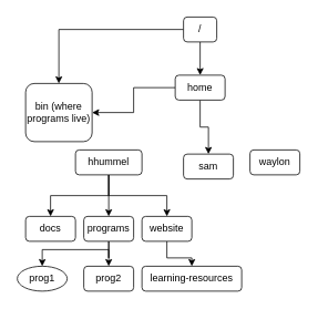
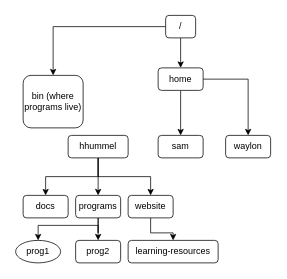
  <mxCell id="0" />
  <mxCell id="1" parent="0" />
  <mxCell id="2" style="edgeStyle=orthogonalEdgeStyle;rounded=0;orthogonalLoop=1;jettySize=auto;html=1;entryX=0.5;entryY=0;entryDx=0;entryDy=0;" edge="1" parent="1" source="4" target="7"><mxGeometry relative="1" as="geometry" /></mxCell>
  <mxCell id="3" style="edgeStyle=orthogonalEdgeStyle;rounded=0;orthogonalLoop=1;jettySize=auto;html=1;" edge="1" parent="1" source="4" target="20"><mxGeometry relative="1" as="geometry" /></mxCell>
  <mxCell id="4" value="&lt;div&gt;/&lt;/div&gt;" style="rounded=1;whiteSpace=wrap;html=1;" vertex="1" parent="1"><mxGeometry x="220" y="20" width="40" height="30" as="geometry" /></mxCell>
- <mxCell id="5" style="edgeStyle=orthogonalEdgeStyle;rounded=0;orthogonalLoop=1;jettySize=auto;html=1;" edge="1" parent="1" source="7" target="20"><mxGeometry relative="1" as="geometry" /></mxCell>
+ <mxCell id="5" style="edgeStyle=orthogonalEdgeStyle;rounded=0;orthogonalLoop=1;jettySize=auto;html=1;entryX=0.5;entryY=0;entryDx=0;entryDy=0;" edge="1" parent="1" source="7" target="13"><mxGeometry relative="1" as="geometry" /></mxCell>
  <mxCell id="6" style="edgeStyle=orthogonalEdgeStyle;rounded=0;orthogonalLoop=1;jettySize=auto;html=1;entryX=0.5;entryY=0;entryDx=0;entryDy=0;" edge="1" parent="1" source="7" target="12"><mxGeometry relative="1" as="geometry" /></mxCell>
  <mxCell id="7" value="&lt;div&gt;home&lt;/div&gt;" style="rounded=1;whiteSpace=wrap;html=1;" vertex="1" parent="1"><mxGeometry x="210" y="90" width="60" height="30" as="geometry" /></mxCell>
  <mxCell id="8" style="edgeStyle=orthogonalEdgeStyle;rounded=0;orthogonalLoop=1;jettySize=auto;html=1;entryX=0.5;entryY=0;entryDx=0;entryDy=0;" edge="1" parent="1" source="11" target="17"><mxGeometry relative="1" as="geometry" /></mxCell>
  <mxCell id="9" style="edgeStyle=orthogonalEdgeStyle;rounded=0;orthogonalLoop=1;jettySize=auto;html=1;entryX=0.5;entryY=0;entryDx=0;entryDy=0;" edge="1" parent="1" source="11" target="19"><mxGeometry relative="1" as="geometry" /></mxCell>
  <mxCell id="10" style="edgeStyle=orthogonalEdgeStyle;rounded=0;orthogonalLoop=1;jettySize=auto;html=1;entryX=0.5;entryY=0;entryDx=0;entryDy=0;" edge="1" parent="1" source="11" target="14"><mxGeometry relative="1" as="geometry" /></mxCell>
  <mxCell id="11" value="hhummel" style="rounded=1;whiteSpace=wrap;html=1;" vertex="1" parent="1"><mxGeometry x="90" y="180" width="80" height="30" as="geometry" /></mxCell>
- <mxCell id="12" value="sam" style="rounded=1;whiteSpace=wrap;html=1;" vertex="1" parent="1"><mxGeometry x="220" y="185" width="60" height="30" as="geometry" /></mxCell>
+ <mxCell id="12" value="sam" style="rounded=1;whiteSpace=wrap;html=1;" vertex="1" parent="1"><mxGeometry x="210" y="180" width="60" height="30" as="geometry" /></mxCell>
  <mxCell id="13" value="&lt;div&gt;waylon&lt;/div&gt;" style="rounded=1;whiteSpace=wrap;html=1;" vertex="1" parent="1"><mxGeometry x="300" y="180" width="60" height="30" as="geometry" /></mxCell>
  <mxCell id="14" value="docs" style="rounded=1;whiteSpace=wrap;html=1;" vertex="1" parent="1"><mxGeometry x="30" y="260" width="60" height="30" as="geometry" /></mxCell>
  <mxCell id="15" style="edgeStyle=orthogonalEdgeStyle;rounded=0;orthogonalLoop=1;jettySize=auto;html=1;" edge="1" parent="1" source="17" target="22"><mxGeometry relative="1" as="geometry" /></mxCell>
  <mxCell id="16" style="edgeStyle=orthogonalEdgeStyle;rounded=0;orthogonalLoop=1;jettySize=auto;html=1;" edge="1" parent="1" source="17" target="21"><mxGeometry relative="1" as="geometry"><Array as="points"><mxPoint x="130" y="300" /><mxPoint x="50" y="300" /></Array></mxGeometry></mxCell>
  <mxCell id="17" value="programs" style="rounded=1;whiteSpace=wrap;html=1;" vertex="1" parent="1"><mxGeometry x="100" y="260" width="60" height="30" as="geometry" /></mxCell>
  <mxCell id="18" style="edgeStyle=orthogonalEdgeStyle;rounded=0;orthogonalLoop=1;jettySize=auto;html=1;entryX=0.5;entryY=0;entryDx=0;entryDy=0;" edge="1" parent="1" source="19" target="23"><mxGeometry relative="1" as="geometry" /></mxCell>
  <mxCell id="19" value="website" style="rounded=1;whiteSpace=wrap;html=1;" vertex="1" parent="1"><mxGeometry x="170" y="260" width="60" height="30" as="geometry" /></mxCell>
  <mxCell id="20" value="bin (where programs live)" style="rounded=1;whiteSpace=wrap;html=1;" vertex="1" parent="1"><mxGeometry x="30" y="100" width="80" height="70" as="geometry" /></mxCell>
  <mxCell id="21" value="prog1" style="ellipse;whiteSpace=wrap;html=1;" vertex="1" parent="1"><mxGeometry x="20" y="320" width="60" height="30" as="geometry" /></mxCell>
  <mxCell id="22" value="&lt;div&gt;prog2&lt;/div&gt;" style="rounded=1;whiteSpace=wrap;html=1;" vertex="1" parent="1"><mxGeometry x="100" y="320" width="60" height="30" as="geometry" /></mxCell>
  <mxCell id="23" value="learning-resources" style="rounded=1;whiteSpace=wrap;html=1;" vertex="1" parent="1"><mxGeometry x="170" y="320" width="120" height="30" as="geometry" /></mxCell>
